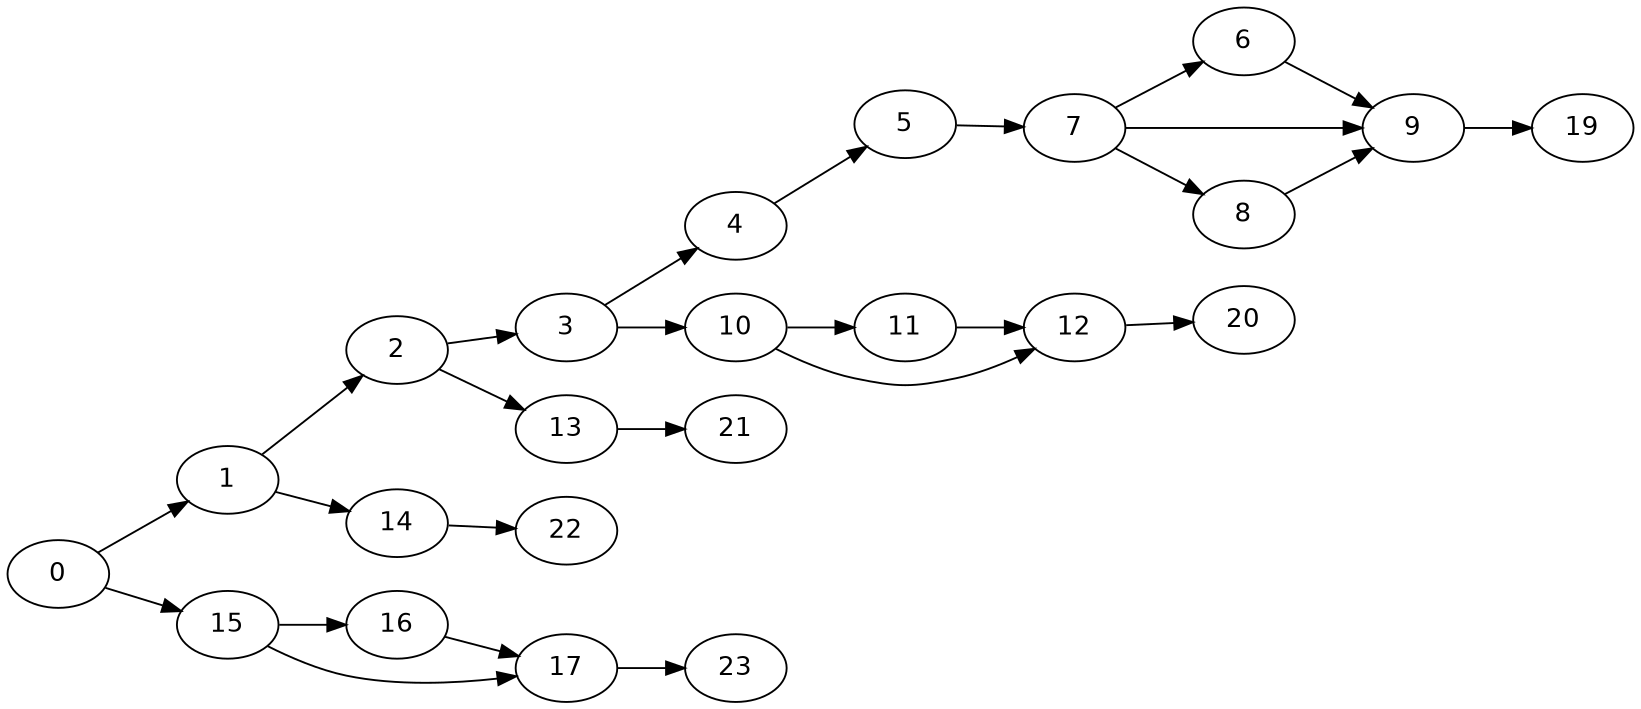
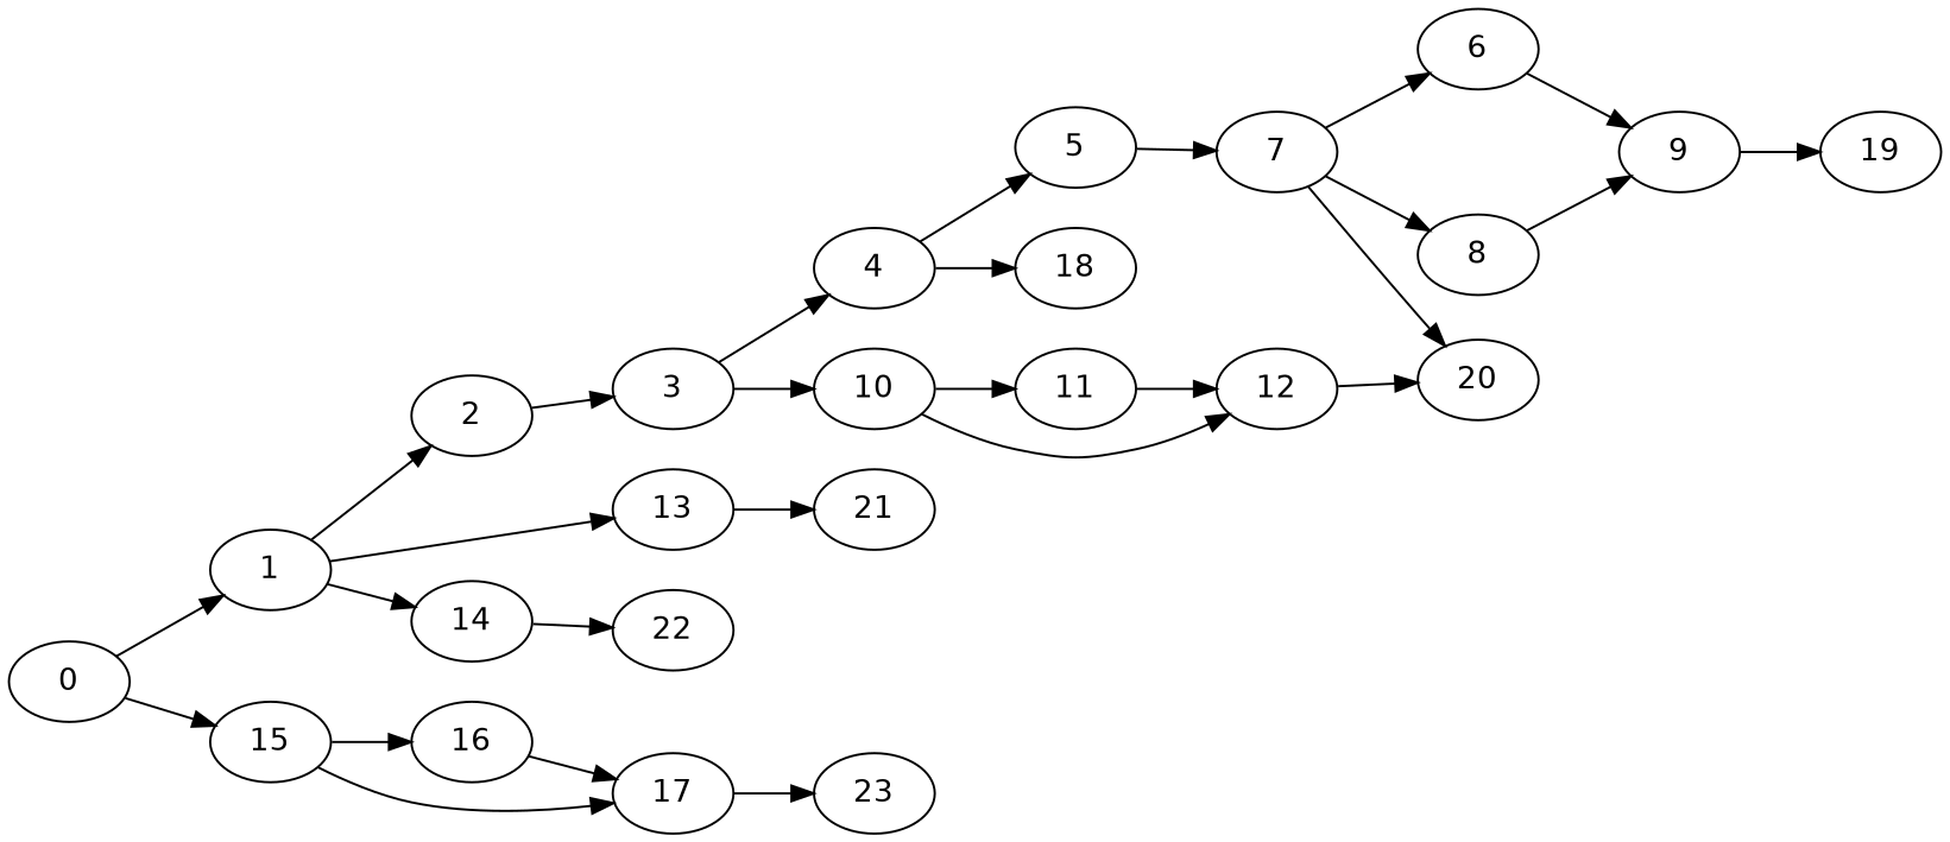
  digraph {
    fontname="DejaVu Sans"
    rankdir=LR
    node [fontname="DejaVu Sans"]
    edge [fontname="DejaVu Sans"]
    0
    1
    15
    2
    14
    16
    17
    3
    13
    22
    4
    10
    21
    5
+   18
    11
    12
    7
    6
    9
    8
    19
    20
    23
    0 -> 1
    0 -> 15
    1 -> 2
    1 -> 14
    15 -> 16
    15 -> 17
    2 -> 3
-   2 -> 13
+   1 -> 13
    14 -> 22
    16 -> 17
    17 -> 23
    3 -> 4
    3 -> 10
    13 -> 21
    4 -> 5
+   4 -> 18
    10 -> 11
    10 -> 12
    5 -> 7
    11 -> 12
    12 -> 20
    7 -> 6
-   7 -> 9
+   7 -> 20
    7 -> 8
    6 -> 9
    9 -> 19
    8 -> 9
  }
